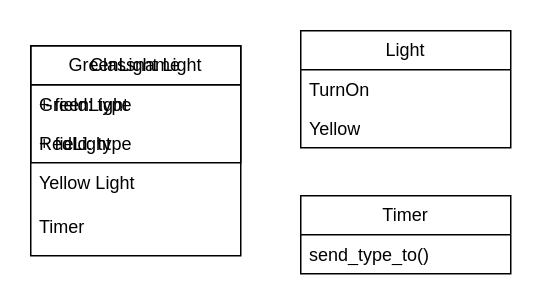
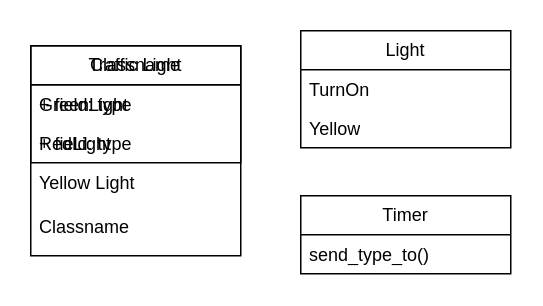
  <mxCell id="0" />
  <mxCell id="1" parent="0" />
- <mxCell id="2" value="GreenLight Light" style="swimlane;fontStyle=0;childLayout=stackLayout;horizontal=1;startSize=26;fillColor=none;horizontalStack=0;resizeParent=1;resizeParentMax=0;resizeLast=0;collapsible=1;marginBottom=0;whiteSpace=wrap;html=1;" vertex="1" parent="1"><mxGeometry x="20" y="30" width="140" height="140" as="geometry" /></mxCell>
+ <mxCell id="2" value="Traffic Light" style="swimlane;fontStyle=0;childLayout=stackLayout;horizontal=1;startSize=26;fillColor=none;horizontalStack=0;resizeParent=1;resizeParentMax=0;resizeLast=0;collapsible=1;marginBottom=0;whiteSpace=wrap;html=1;" vertex="1" parent="1"><mxGeometry x="20" y="30" width="140" height="140" as="geometry" /></mxCell>
  <mxCell id="3" value="GreenLight" style="text;strokeColor=none;fillColor=none;align=left;verticalAlign=top;spacingLeft=4;spacingRight=4;overflow=hidden;rotatable=0;points=[[0,0.5],[1,0.5]];portConstraint=eastwest;whiteSpace=wrap;html=1;" vertex="1" parent="2"><mxGeometry y="26" width="140" height="26" as="geometry" /></mxCell>
  <mxCell id="4" value="RedLight" style="text;strokeColor=none;fillColor=none;align=left;verticalAlign=top;spacingLeft=4;spacingRight=4;overflow=hidden;rotatable=0;points=[[0,0.5],[1,0.5]];portConstraint=eastwest;whiteSpace=wrap;html=1;" vertex="1" parent="2"><mxGeometry y="52" width="140" height="26" as="geometry" /></mxCell>
- <mxCell id="5" value="Yellow Light&lt;br&gt;&lt;br&gt;Timer" style="text;strokeColor=none;fillColor=none;align=left;verticalAlign=top;spacingLeft=4;spacingRight=4;overflow=hidden;rotatable=0;points=[[0,0.5],[1,0.5]];portConstraint=eastwest;whiteSpace=wrap;html=1;" vertex="1" parent="2"><mxGeometry y="78" width="140" height="62" as="geometry" /></mxCell>
+ <mxCell id="5" value="Yellow Light&lt;br&gt;&lt;br&gt;Classname" style="text;strokeColor=none;fillColor=none;align=left;verticalAlign=top;spacingLeft=4;spacingRight=4;overflow=hidden;rotatable=0;points=[[0,0.5],[1,0.5]];portConstraint=eastwest;whiteSpace=wrap;html=1;" vertex="1" parent="2"><mxGeometry y="78" width="140" height="62" as="geometry" /></mxCell>
  <mxCell id="6" value="Light" style="swimlane;fontStyle=0;childLayout=stackLayout;horizontal=1;startSize=26;fillColor=none;horizontalStack=0;resizeParent=1;resizeParentMax=0;resizeLast=0;collapsible=1;marginBottom=0;whiteSpace=wrap;html=1;" vertex="1" parent="1"><mxGeometry x="200" y="20" width="140" height="78" as="geometry" /></mxCell>
  <mxCell id="7" value="TurnOn" style="text;strokeColor=none;fillColor=none;align=left;verticalAlign=top;spacingLeft=4;spacingRight=4;overflow=hidden;rotatable=0;points=[[0,0.5],[1,0.5]];portConstraint=eastwest;whiteSpace=wrap;html=1;" vertex="1" parent="6"><mxGeometry y="26" width="140" height="26" as="geometry" /></mxCell>
  <mxCell id="8" value="Yellow" style="text;strokeColor=none;fillColor=none;align=left;verticalAlign=top;spacingLeft=4;spacingRight=4;overflow=hidden;rotatable=0;points=[[0,0.5],[1,0.5]];portConstraint=eastwest;whiteSpace=wrap;html=1;" vertex="1" parent="6"><mxGeometry y="52" width="140" height="26" as="geometry" /></mxCell>
  <mxCell id="9" value="Classname" style="swimlane;fontStyle=0;childLayout=stackLayout;horizontal=1;startSize=26;fillColor=none;horizontalStack=0;resizeParent=1;resizeParentMax=0;resizeLast=0;collapsible=1;marginBottom=0;whiteSpace=wrap;html=1;" vertex="1" parent="1"><mxGeometry x="20" y="30" width="140" height="78" as="geometry" /></mxCell>
  <mxCell id="10" value="+ field: type" style="text;strokeColor=none;fillColor=none;align=left;verticalAlign=top;spacingLeft=4;spacingRight=4;overflow=hidden;rotatable=0;points=[[0,0.5],[1,0.5]];portConstraint=eastwest;whiteSpace=wrap;html=1;" vertex="1" parent="9"><mxGeometry y="26" width="140" height="26" as="geometry" /></mxCell>
  <mxCell id="11" value="+ field: type" style="text;strokeColor=none;fillColor=none;align=left;verticalAlign=top;spacingLeft=4;spacingRight=4;overflow=hidden;rotatable=0;points=[[0,0.5],[1,0.5]];portConstraint=eastwest;whiteSpace=wrap;html=1;" vertex="1" parent="9"><mxGeometry y="52" width="140" height="26" as="geometry" /></mxCell>
  <mxCell id="12" value="Timer" style="swimlane;fontStyle=0;childLayout=stackLayout;horizontal=1;startSize=26;fillColor=none;horizontalStack=0;resizeParent=1;resizeParentMax=0;resizeLast=0;collapsible=1;marginBottom=0;whiteSpace=wrap;html=1;" vertex="1" parent="1"><mxGeometry x="200" y="130" width="140" height="52" as="geometry" /></mxCell>
  <mxCell id="13" value="send_type_to()" style="text;strokeColor=none;fillColor=none;align=left;verticalAlign=top;spacingLeft=4;spacingRight=4;overflow=hidden;rotatable=0;points=[[0,0.5],[1,0.5]];portConstraint=eastwest;whiteSpace=wrap;html=1;" vertex="1" parent="12"><mxGeometry y="26" width="140" height="26" as="geometry" /></mxCell>
